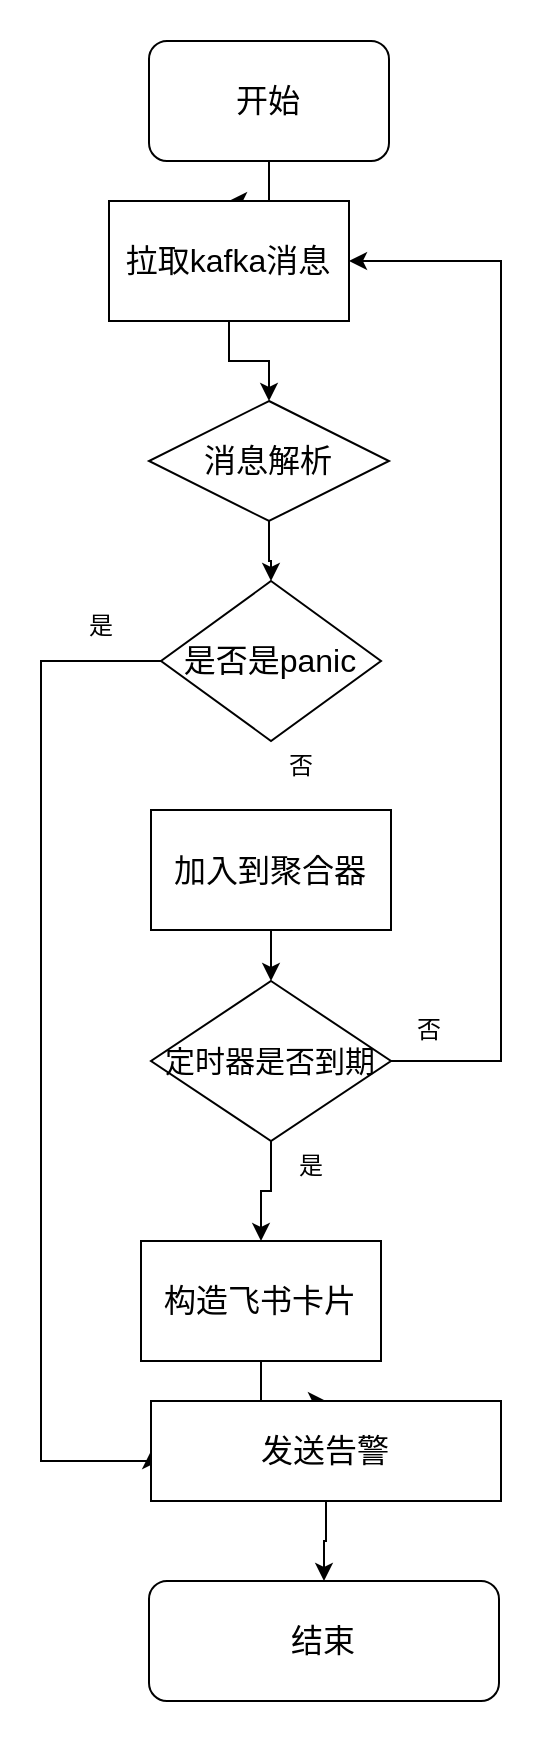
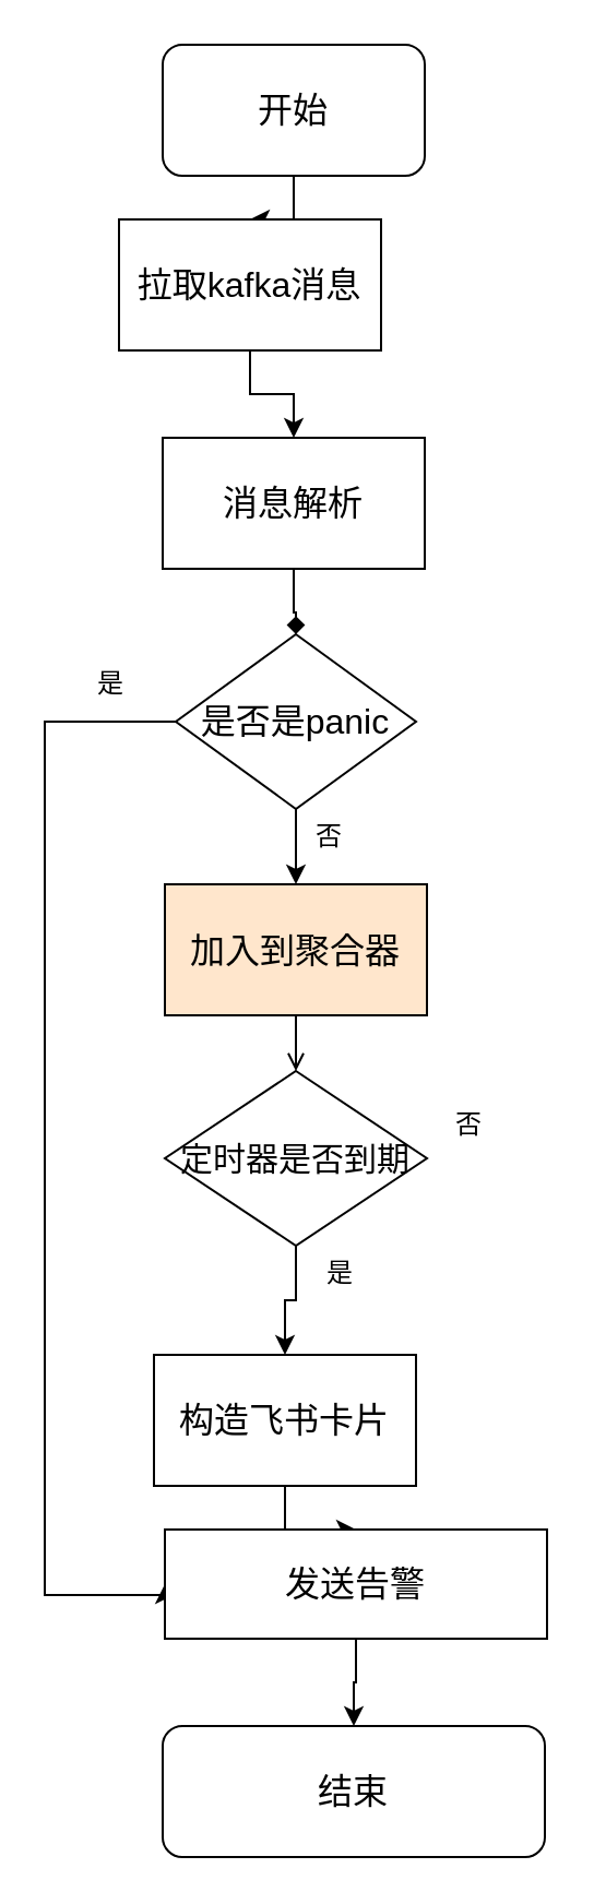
  <mxCell id="0" />
  <mxCell id="1" parent="0" />
  <mxCell id="2" style="edgeStyle=orthogonalEdgeStyle;rounded=0;orthogonalLoop=1;jettySize=auto;html=1;entryX=0.5;entryY=0;entryDx=0;entryDy=0;" edge="1" parent="1" source="3" target="5"><mxGeometry relative="1" as="geometry" /></mxCell>
  <mxCell id="3" value="&lt;font style=&quot;font-size: 16px;&quot;&gt;开始&lt;/font&gt;" style="rounded=1;whiteSpace=wrap;html=1;" vertex="1" parent="1"><mxGeometry x="74" y="20" width="120" height="60" as="geometry" /></mxCell>
  <mxCell id="4" style="edgeStyle=orthogonalEdgeStyle;rounded=0;orthogonalLoop=1;jettySize=auto;html=1;entryX=0.5;entryY=0;entryDx=0;entryDy=0;" edge="1" parent="1" source="5" target="7"><mxGeometry relative="1" as="geometry" /></mxCell>
  <mxCell id="5" value="&lt;font style=&quot;font-size: 16px;&quot;&gt;拉取kafka消息&lt;/font&gt;" style="rounded=0;whiteSpace=wrap;html=1;" vertex="1" parent="1"><mxGeometry x="54" y="100" width="120" height="60" as="geometry" /></mxCell>
- <mxCell id="6" style="edgeStyle=orthogonalEdgeStyle;rounded=0;orthogonalLoop=1;jettySize=auto;html=1;entryX=0.5;entryY=0;entryDx=0;entryDy=0;" edge="1" parent="1" source="7" target="10"><mxGeometry relative="1" as="geometry" /></mxCell>
- <mxCell id="7" value="&lt;font style=&quot;font-size: 16px;&quot;&gt;消息解析&lt;/font&gt;" style="rhombus;whiteSpace=wrap;html=1;" vertex="1" parent="1"><mxGeometry x="74" y="200" width="120" height="60" as="geometry" /></mxCell>
+ <mxCell id="6" style="edgeStyle=orthogonalEdgeStyle;rounded=0;orthogonalLoop=1;jettySize=auto;html=1;entryX=0.5;entryY=0;entryDx=0;entryDy=0;endArrow=diamond;" edge="1" parent="1" source="7" target="10"><mxGeometry relative="1" as="geometry" /></mxCell>
+ <mxCell id="7" value="&lt;font style=&quot;font-size: 16px;&quot;&gt;消息解析&lt;/font&gt;" style="rounded=0;whiteSpace=wrap;html=1;" vertex="1" parent="1"><mxGeometry x="74" y="200" width="120" height="60" as="geometry" /></mxCell>
+ <mxCell id="8" style="edgeStyle=orthogonalEdgeStyle;rounded=0;orthogonalLoop=1;jettySize=auto;html=1;entryX=0.5;entryY=0;entryDx=0;entryDy=0;" edge="1" parent="1" source="10" target="12"><mxGeometry relative="1" as="geometry" /></mxCell>
  <mxCell id="9" style="edgeStyle=orthogonalEdgeStyle;rounded=0;orthogonalLoop=1;jettySize=auto;html=1;entryX=0;entryY=0.5;entryDx=0;entryDy=0;exitX=0;exitY=0.5;exitDx=0;exitDy=0;" edge="1" parent="1" source="10" target="19"><mxGeometry relative="1" as="geometry"><Array as="points"><mxPoint x="20" y="330" /><mxPoint x="20" y="730" /></Array></mxGeometry></mxCell>
  <mxCell id="10" value="&lt;font style=&quot;font-size: 16px;&quot;&gt;是否是panic&lt;/font&gt;" style="rhombus;whiteSpace=wrap;html=1;" vertex="1" parent="1"><mxGeometry x="80" y="290" width="110" height="80" as="geometry" /></mxCell>
- <mxCell id="11" style="edgeStyle=orthogonalEdgeStyle;rounded=0;orthogonalLoop=1;jettySize=auto;html=1;entryX=0.5;entryY=0;entryDx=0;entryDy=0;" edge="1" parent="1" source="12" target="15"><mxGeometry relative="1" as="geometry" /></mxCell>
- <mxCell id="12" value="&lt;font style=&quot;font-size: 16px;&quot;&gt;加入到聚合器&lt;/font&gt;" style="rounded=0;whiteSpace=wrap;html=1;" vertex="1" parent="1"><mxGeometry x="75" y="404.5" width="120" height="60" as="geometry" /></mxCell>
+ <mxCell id="11" style="edgeStyle=orthogonalEdgeStyle;rounded=0;orthogonalLoop=1;jettySize=auto;html=1;entryX=0.5;entryY=0;entryDx=0;entryDy=0;endArrow=open;" edge="1" parent="1" source="12" target="15"><mxGeometry relative="1" as="geometry" /></mxCell>
+ <mxCell id="12" value="&lt;font style=&quot;font-size: 16px;&quot;&gt;加入到聚合器&lt;/font&gt;" style="rounded=0;whiteSpace=wrap;html=1;fillColor=#ffe6cc;" vertex="1" parent="1"><mxGeometry x="75" y="404.5" width="120" height="60" as="geometry" /></mxCell>
  <mxCell id="13" style="edgeStyle=orthogonalEdgeStyle;rounded=0;orthogonalLoop=1;jettySize=auto;html=1;entryX=0.5;entryY=0;entryDx=0;entryDy=0;" edge="1" parent="1" source="15" target="17"><mxGeometry relative="1" as="geometry" /></mxCell>
- <mxCell id="14" style="edgeStyle=orthogonalEdgeStyle;rounded=0;orthogonalLoop=1;jettySize=auto;html=1;entryX=1;entryY=0.5;entryDx=0;entryDy=0;exitX=1;exitY=0.5;exitDx=0;exitDy=0;" edge="1" parent="1" source="15" target="5"><mxGeometry relative="1" as="geometry"><Array as="points"><mxPoint x="250" y="530" /><mxPoint x="250" y="130" /></Array></mxGeometry></mxCell>
  <mxCell id="15" value="&lt;font style=&quot;font-size: 15px;&quot;&gt;定时器是否到期&lt;/font&gt;" style="rhombus;whiteSpace=wrap;html=1;" vertex="1" parent="1"><mxGeometry x="75" y="490" width="120" height="80" as="geometry" /></mxCell>
  <mxCell id="16" style="edgeStyle=orthogonalEdgeStyle;rounded=0;orthogonalLoop=1;jettySize=auto;html=1;entryX=0.5;entryY=0;entryDx=0;entryDy=0;" edge="1" parent="1" source="17" target="19"><mxGeometry relative="1" as="geometry" /></mxCell>
  <mxCell id="17" value="&lt;font style=&quot;font-size: 16px;&quot;&gt;构造飞书卡片&lt;/font&gt;" style="rounded=0;whiteSpace=wrap;html=1;" vertex="1" parent="1"><mxGeometry x="70" y="620" width="120" height="60" as="geometry" /></mxCell>
  <mxCell id="18" style="edgeStyle=orthogonalEdgeStyle;rounded=0;orthogonalLoop=1;jettySize=auto;html=1;entryX=0.5;entryY=0;entryDx=0;entryDy=0;" edge="1" parent="1" source="19" target="20"><mxGeometry relative="1" as="geometry" /></mxCell>
  <mxCell id="19" value="&lt;font style=&quot;font-size: 16px;&quot;&gt;发送告警&lt;/font&gt;" style="rounded=0;whiteSpace=wrap;html=1;" vertex="1" parent="1"><mxGeometry x="75" y="700" width="175" height="50" as="geometry" /></mxCell>
  <mxCell id="20" value="&lt;font style=&quot;font-size: 16px;&quot;&gt;结束&lt;/font&gt;" style="rounded=1;whiteSpace=wrap;html=1;" vertex="1" parent="1"><mxGeometry x="74" y="790" width="175" height="60" as="geometry" /></mxCell>
  <mxCell id="21" value="是" style="text;html=1;align=center;verticalAlign=middle;resizable=0;points=[];autosize=1;strokeColor=none;fillColor=none;" vertex="1" parent="1"><mxGeometry x="135" y="568" width="40" height="30" as="geometry" /></mxCell>
  <mxCell id="22" value="否" style="text;html=1;align=center;verticalAlign=middle;resizable=0;points=[];autosize=1;strokeColor=none;fillColor=none;" vertex="1" parent="1"><mxGeometry x="130" y="368" width="40" height="30" as="geometry" /></mxCell>
  <mxCell id="23" value="是" style="text;html=1;align=center;verticalAlign=middle;resizable=0;points=[];autosize=1;strokeColor=none;fillColor=none;" vertex="1" parent="1"><mxGeometry x="30" y="298" width="40" height="30" as="geometry" /></mxCell>
  <mxCell id="24" value="否" style="text;html=1;align=center;verticalAlign=middle;resizable=0;points=[];autosize=1;strokeColor=none;fillColor=none;" vertex="1" parent="1"><mxGeometry x="194" y="500" width="40" height="30" as="geometry" /></mxCell>
